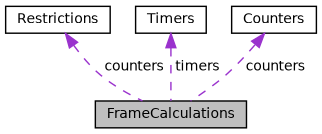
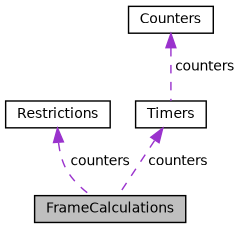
  digraph {
    node [color=black fillcolor=white fontname=Helvetica fontsize=10 shape=record style=filled]
    edge [color=darkorchid3 dir=back fontname=Helvetica fontsize=10 labelfontname=Helvetica labelfontsize=10 style=dashed]
    n1 [fillcolor=grey75 fontcolor=black height=0.2 label=FrameCalculations width=0.4]
    n2 [height=0.2 label=Restrictions width=0.4]
    n3 [height=0.2 label=Timers width=0.4]
    n4 [height=0.2 label=Counters width=0.4]
    n2 -> n1 [label=" counters"]
-   n3 -> n1 [label=" timers"]
-   n4 -> n1 [label=" counters"]
+   n3 -> n1 [label=" counters"]
+   n4 -> n3 [label=" counters"]
  }
